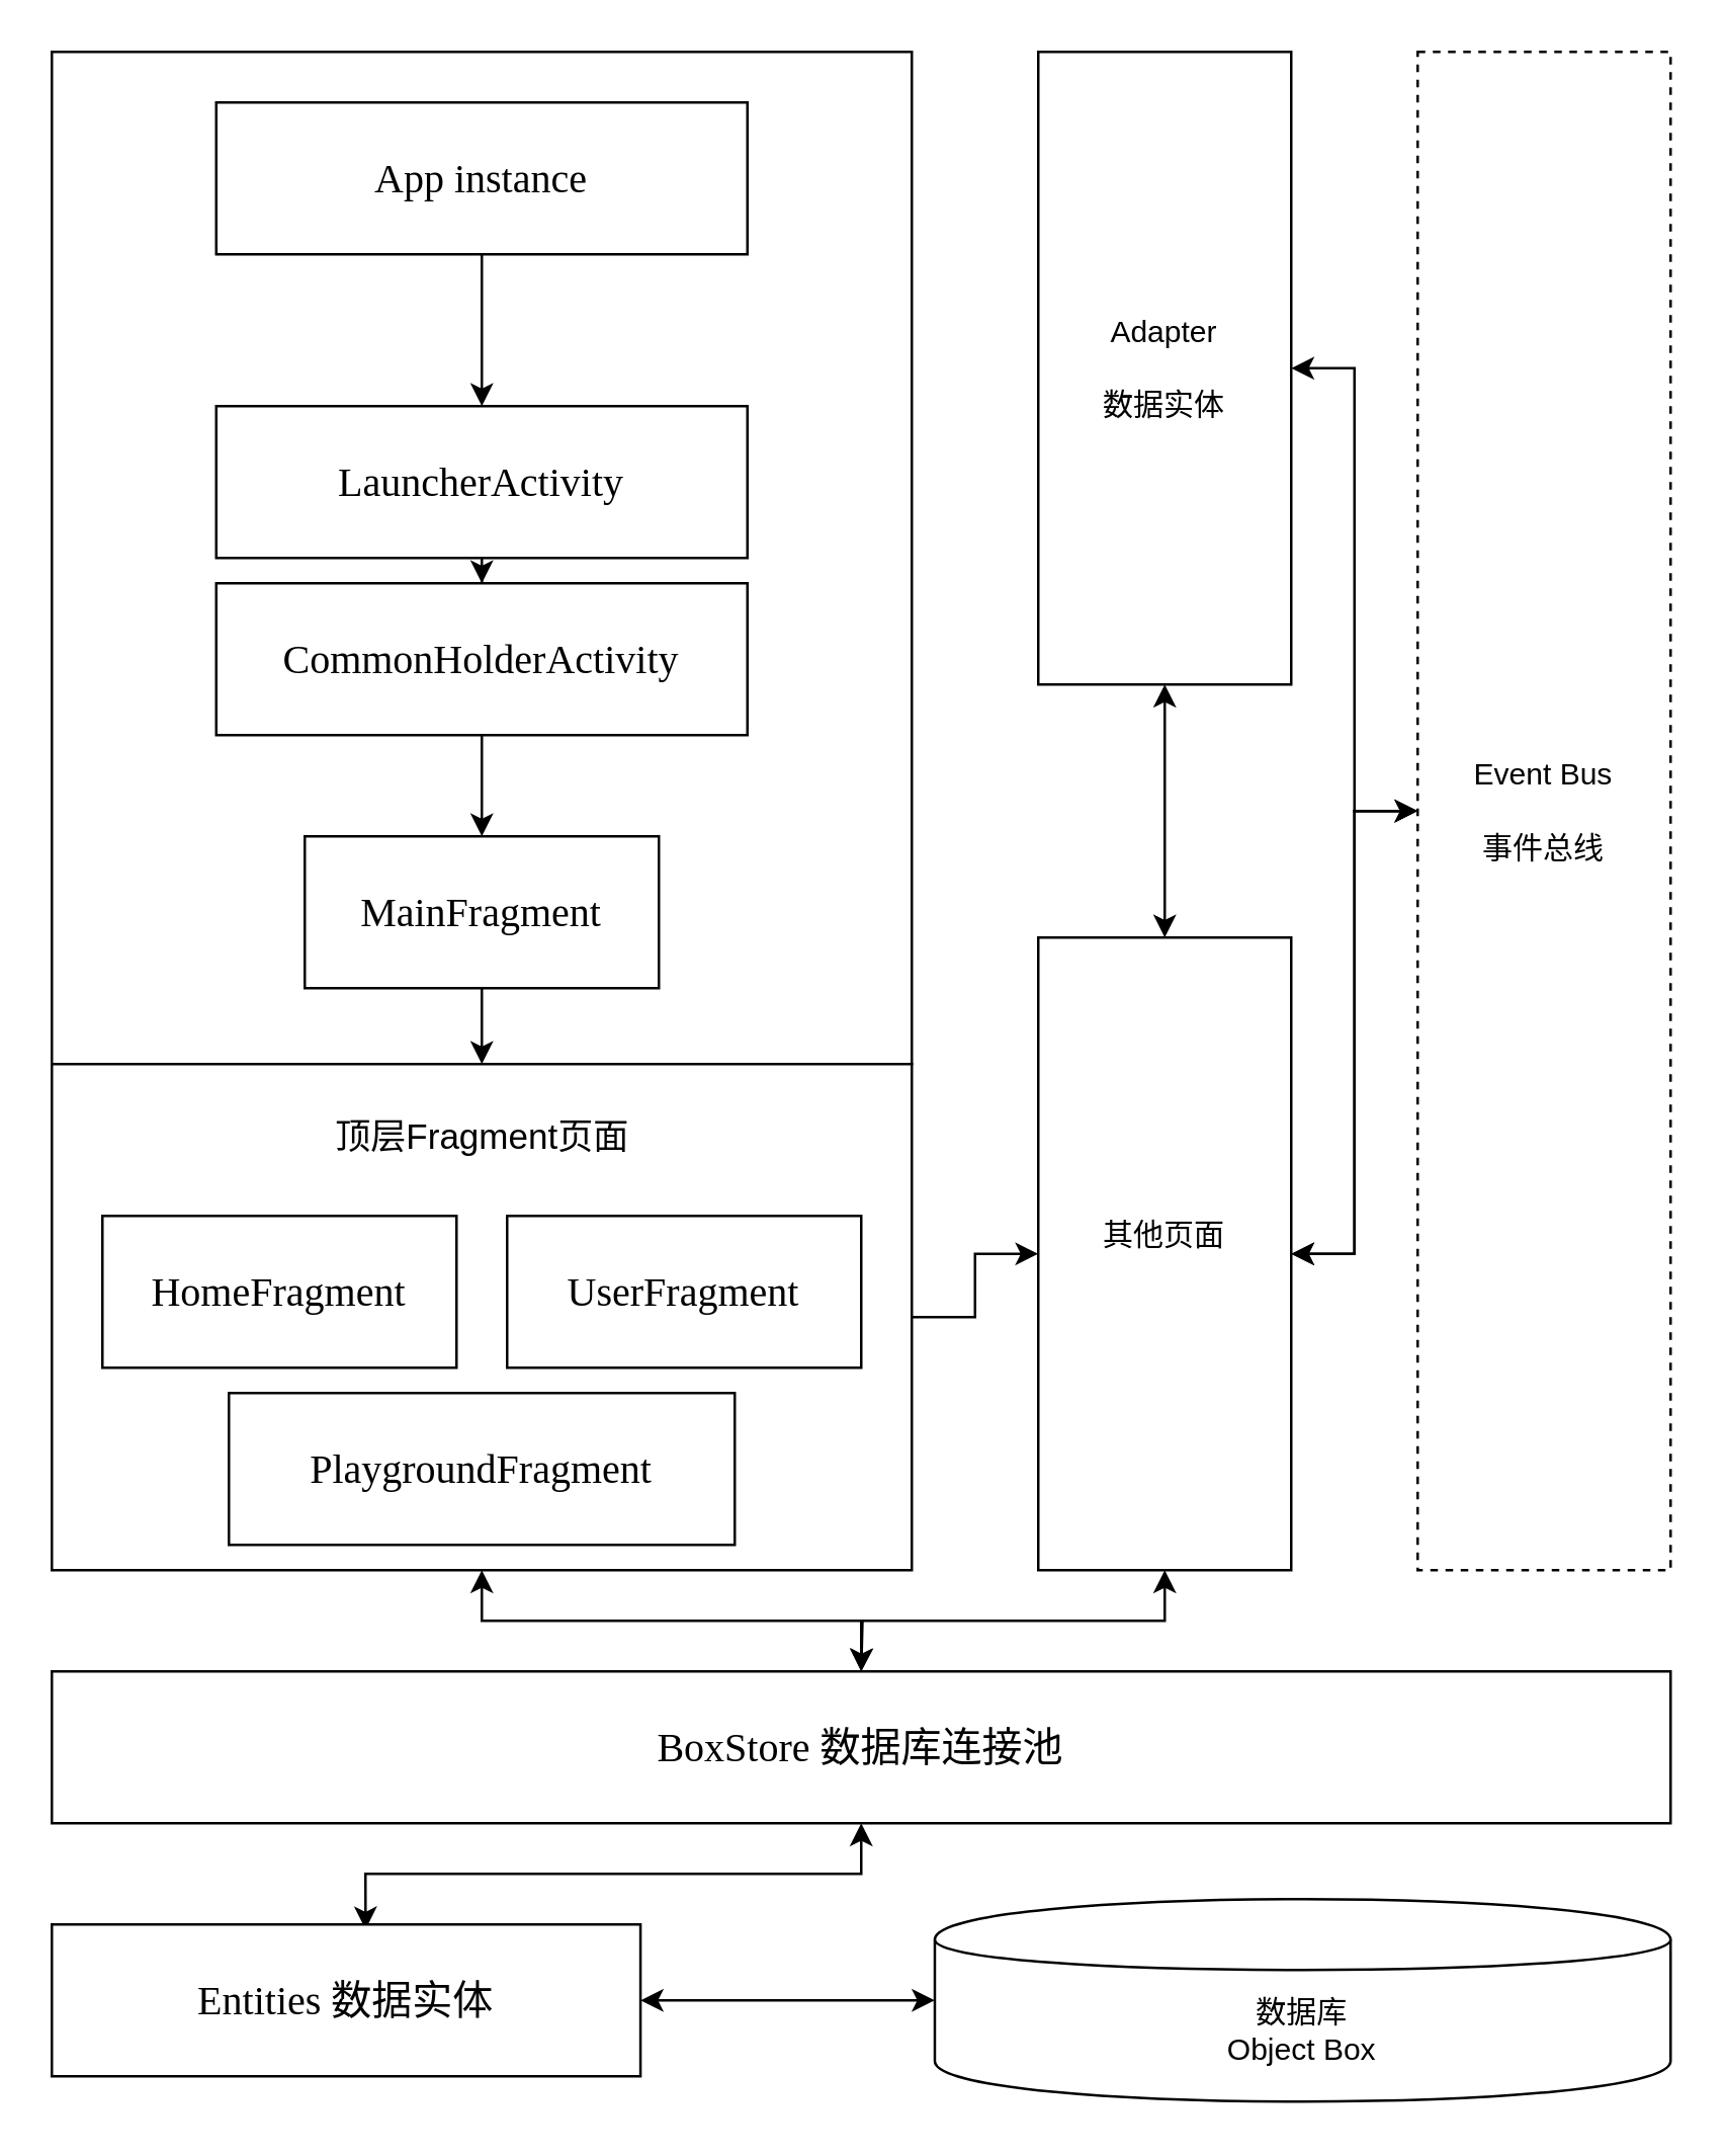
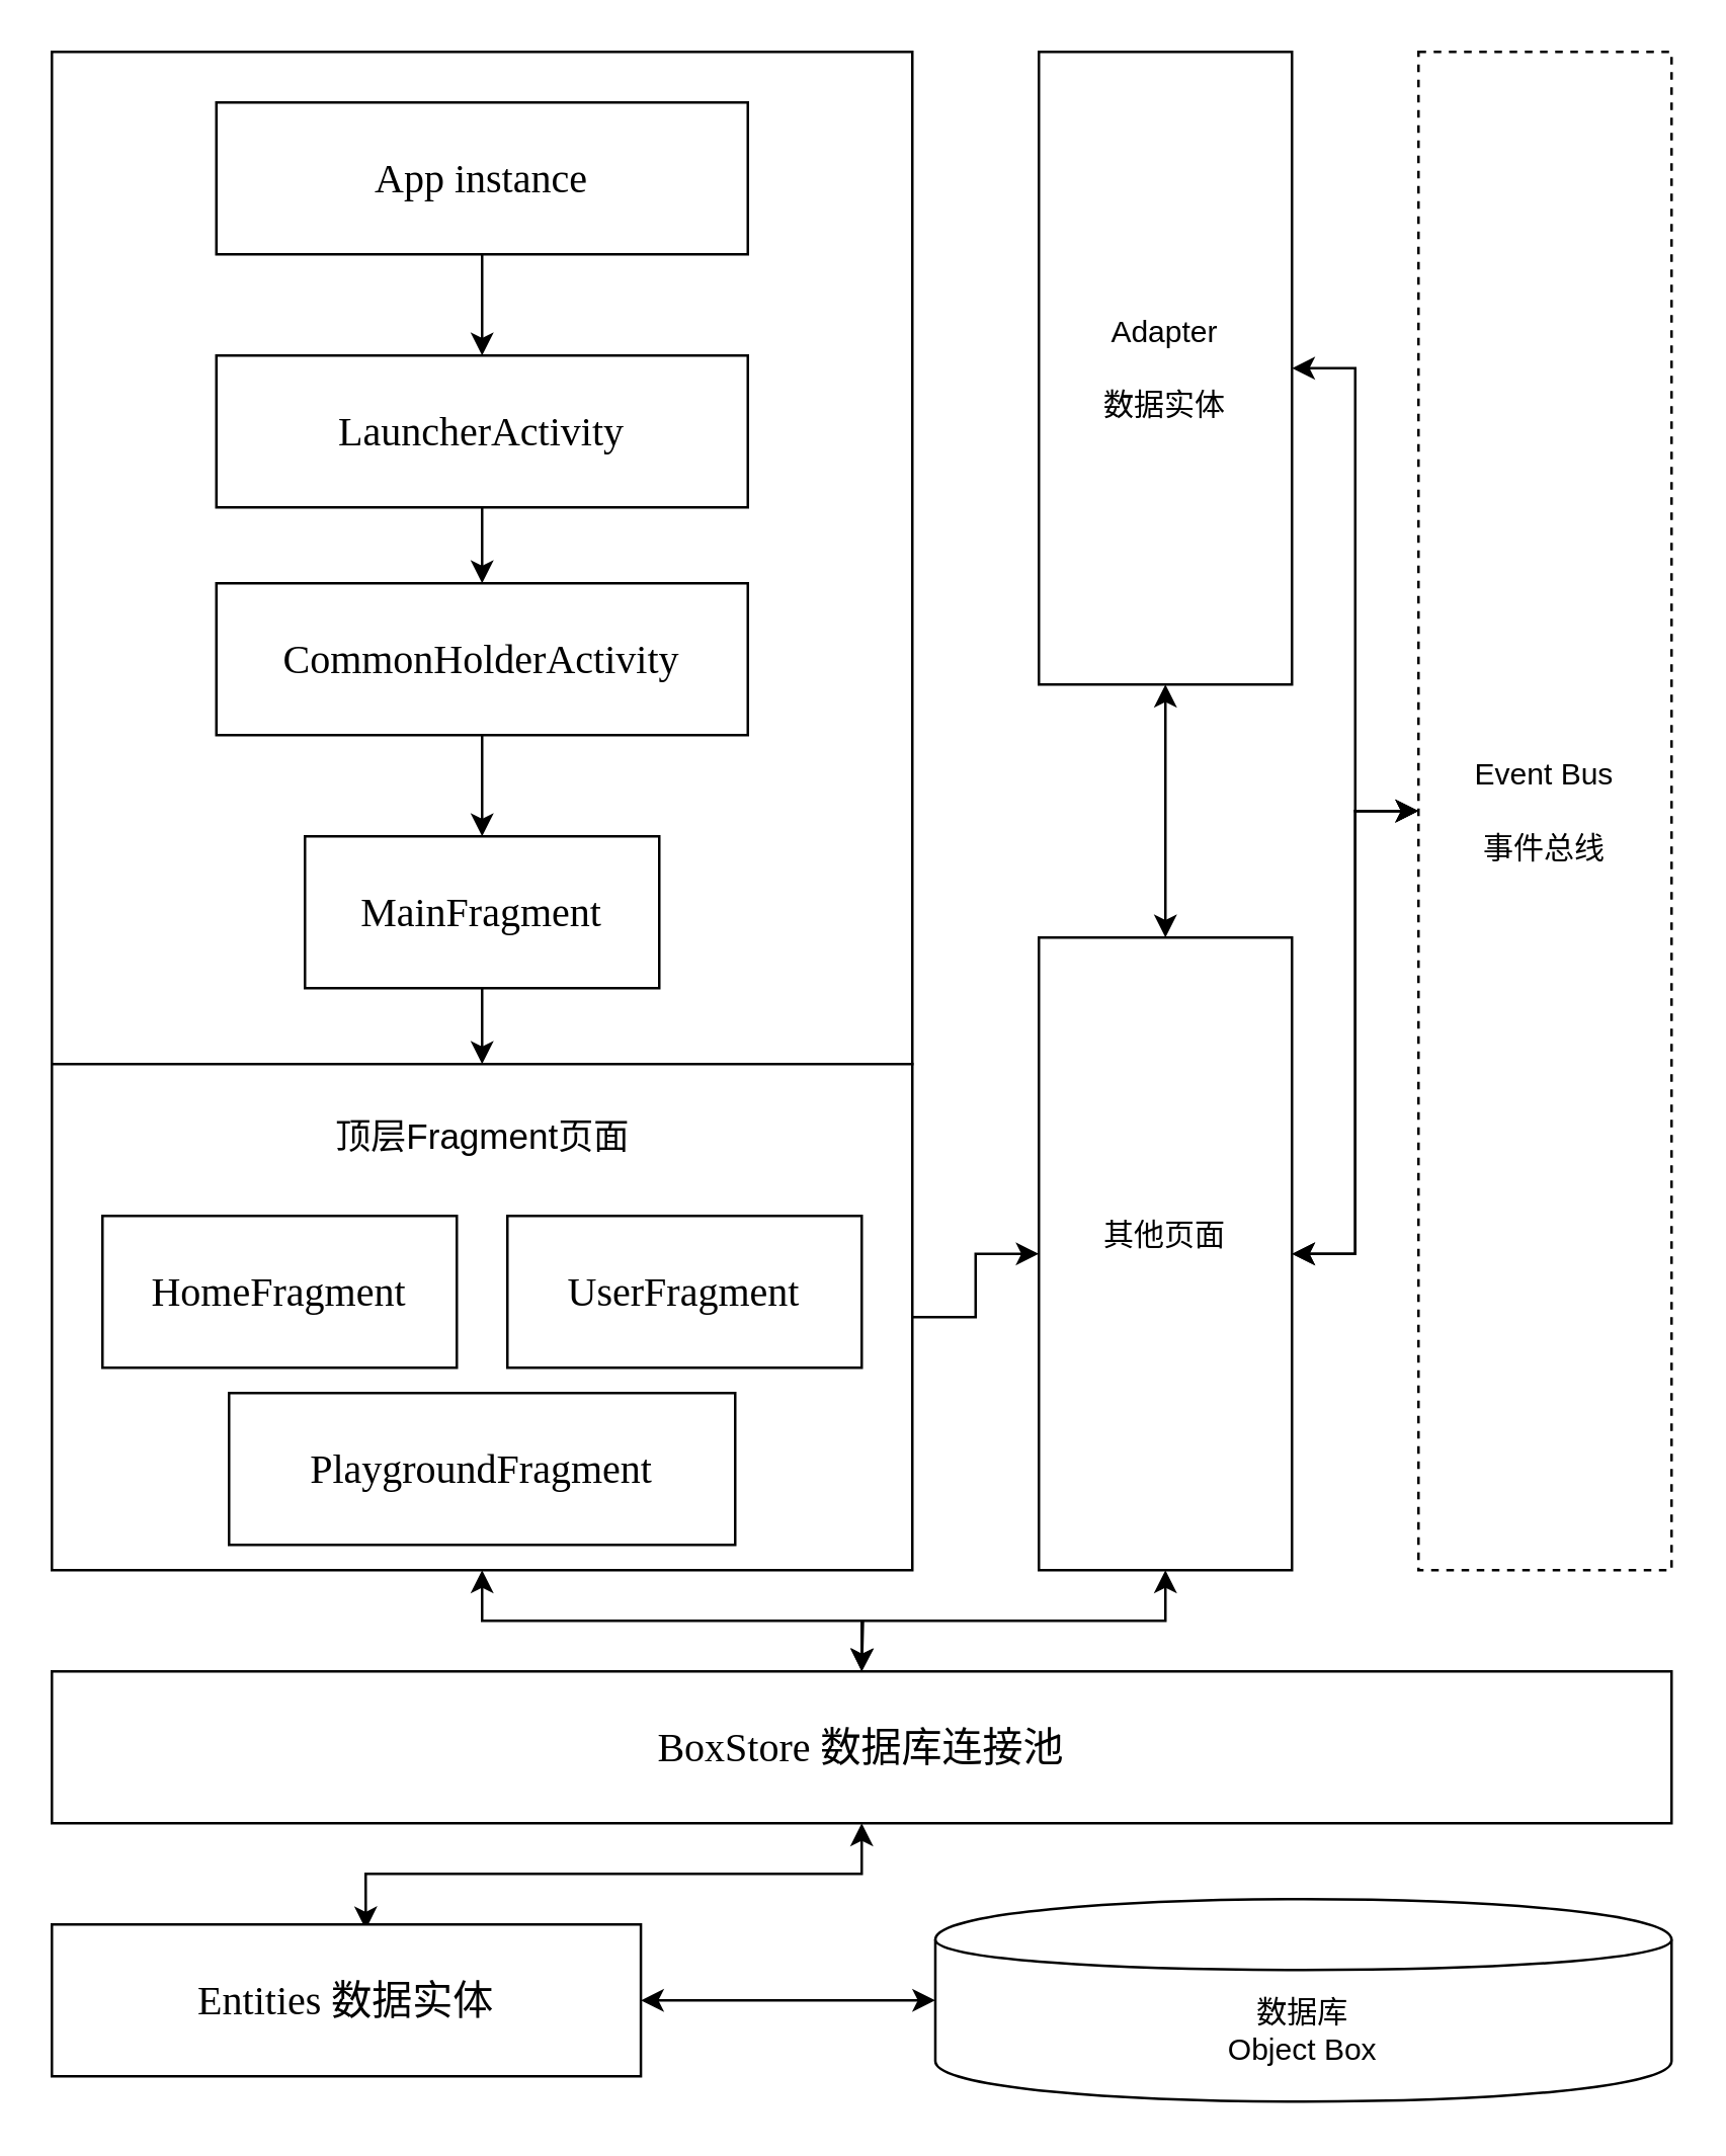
  <mxCell id="0" />
  <mxCell id="1" parent="0" />
  <mxCell id="2" value="" style="rounded=0;whiteSpace=wrap;html=1;" vertex="1" parent="1"><mxGeometry x="20" y="20" width="340" height="400" as="geometry" /></mxCell>
  <mxCell id="3" value="" style="edgeStyle=orthogonalEdgeStyle;rounded=0;orthogonalLoop=1;jettySize=auto;html=1;" edge="1" parent="1" source="4" target="6"><mxGeometry relative="1" as="geometry" /></mxCell>
- <mxCell id="4" value="&lt;pre style=&quot;font-family: &amp;#34;fira code medium&amp;#34; ; font-size: 12pt&quot;&gt;&lt;span&gt;LauncherActivity&lt;/span&gt;&lt;/pre&gt;" style="rounded=0;whiteSpace=wrap;html=1;" vertex="1" parent="1"><mxGeometry x="85" y="160" width="210" height="60" as="geometry" /></mxCell>
+ <mxCell id="4" value="&lt;pre style=&quot;font-family: &amp;#34;fira code medium&amp;#34; ; font-size: 12pt&quot;&gt;&lt;span&gt;LauncherActivity&lt;/span&gt;&lt;/pre&gt;" style="rounded=0;whiteSpace=wrap;html=1;" vertex="1" parent="1"><mxGeometry x="85" y="140" width="210" height="60" as="geometry" /></mxCell>
  <mxCell id="5" style="edgeStyle=orthogonalEdgeStyle;rounded=0;orthogonalLoop=1;jettySize=auto;html=1;exitX=0.5;exitY=1;exitDx=0;exitDy=0;entryX=0.5;entryY=0;entryDx=0;entryDy=0;" edge="1" parent="1" source="6" target="8"><mxGeometry relative="1" as="geometry" /></mxCell>
  <mxCell id="6" value="&lt;pre style=&quot;font-family: &amp;#34;fira code medium&amp;#34; ; font-size: 12pt&quot;&gt;&lt;span&gt;CommonHolderActivity&lt;/span&gt;&lt;/pre&gt;" style="rounded=0;whiteSpace=wrap;html=1;" vertex="1" parent="1"><mxGeometry x="85" y="230" width="210" height="60" as="geometry" /></mxCell>
  <mxCell id="7" value="" style="edgeStyle=orthogonalEdgeStyle;rounded=0;orthogonalLoop=1;jettySize=auto;html=1;" edge="1" parent="1" source="8" target="10"><mxGeometry relative="1" as="geometry" /></mxCell>
  <mxCell id="8" value="&lt;pre style=&quot;font-family: &amp;#34;fira code medium&amp;#34; ; font-size: 12pt&quot;&gt;MainFragment&lt;/pre&gt;" style="rounded=0;whiteSpace=wrap;html=1;" vertex="1" parent="1"><mxGeometry x="120" y="330" width="140" height="60" as="geometry" /></mxCell>
  <mxCell id="9" value="" style="group" vertex="1" connectable="0" parent="1"><mxGeometry x="20" y="420" width="340" height="200" as="geometry" /></mxCell>
  <mxCell id="10" value="" style="rounded=0;whiteSpace=wrap;html=1;" vertex="1" parent="9"><mxGeometry width="340" height="200" as="geometry" /></mxCell>
  <mxCell id="11" value="&lt;pre style=&quot;font-family: &amp;#34;fira code medium&amp;#34; ; font-size: 12pt&quot;&gt;&lt;pre style=&quot;font-family: &amp;#34;fira code medium&amp;#34; ; font-size: 12pt&quot;&gt;&lt;span&gt;HomeFragment&lt;/span&gt;&lt;/pre&gt;&lt;/pre&gt;" style="rounded=0;whiteSpace=wrap;html=1;" vertex="1" parent="9"><mxGeometry x="20" y="60" width="140" height="60" as="geometry" /></mxCell>
  <mxCell id="12" value="&lt;pre style=&quot;font-family: &amp;#34;fira code medium&amp;#34; ; font-size: 12pt&quot;&gt;&lt;pre style=&quot;font-family: &amp;#34;fira code medium&amp;#34; ; font-size: 12pt&quot;&gt;&lt;pre style=&quot;font-family: &amp;#34;fira code medium&amp;#34; ; font-size: 12pt&quot;&gt;&lt;span&gt;UserFragment&lt;/span&gt;&lt;/pre&gt;&lt;/pre&gt;&lt;/pre&gt;" style="rounded=0;whiteSpace=wrap;html=1;" vertex="1" parent="9"><mxGeometry x="180" y="60" width="140" height="60" as="geometry" /></mxCell>
  <mxCell id="13" value="&lt;font style=&quot;font-size: 14px&quot;&gt;顶层Fragment页面&lt;/font&gt;" style="text;html=1;align=center;verticalAlign=middle;resizable=0;points=[];autosize=1;" vertex="1" parent="9"><mxGeometry x="105" y="19" width="130" height="20" as="geometry" /></mxCell>
  <mxCell id="14" value="&lt;pre style=&quot;font-family: &amp;#34;fira code medium&amp;#34; ; font-size: 12pt&quot;&gt;&lt;pre style=&quot;font-family: &amp;#34;fira code medium&amp;#34; ; font-size: 12pt&quot;&gt;&lt;pre style=&quot;font-family: &amp;#34;fira code medium&amp;#34; ; font-size: 12pt&quot;&gt;&lt;pre style=&quot;font-family: &amp;#34;fira code medium&amp;#34; ; font-size: 12pt&quot;&gt;&lt;span&gt;PlaygroundFragment&lt;/span&gt;&lt;/pre&gt;&lt;/pre&gt;&lt;/pre&gt;&lt;/pre&gt;" style="rounded=0;whiteSpace=wrap;html=1;" vertex="1" parent="9"><mxGeometry x="70" y="130" width="200" height="60" as="geometry" /></mxCell>
  <mxCell id="15" value="" style="edgeStyle=orthogonalEdgeStyle;rounded=0;orthogonalLoop=1;jettySize=auto;html=1;" edge="1" parent="1" source="16" target="4"><mxGeometry relative="1" as="geometry" /></mxCell>
  <mxCell id="16" value="&lt;pre style=&quot;font-family: &amp;#34;fira code medium&amp;#34; ; font-size: 12pt&quot;&gt;&lt;span&gt;App instance&lt;/span&gt;&lt;/pre&gt;" style="rounded=0;whiteSpace=wrap;html=1;" vertex="1" parent="1"><mxGeometry x="85" y="40" width="210" height="60" as="geometry" /></mxCell>
  <mxCell id="17" value="" style="edgeStyle=orthogonalEdgeStyle;rounded=0;orthogonalLoop=1;jettySize=auto;html=1;startArrow=classic;startFill=1;" edge="1" parent="1" source="20" target="23"><mxGeometry relative="1" as="geometry" /></mxCell>
  <mxCell id="18" style="edgeStyle=orthogonalEdgeStyle;rounded=0;orthogonalLoop=1;jettySize=auto;html=1;exitX=0.5;exitY=0;exitDx=0;exitDy=0;entryX=0.5;entryY=1;entryDx=0;entryDy=0;startArrow=classic;startFill=1;" edge="1" parent="1" source="20" target="25"><mxGeometry relative="1" as="geometry" /></mxCell>
  <mxCell id="19" style="edgeStyle=orthogonalEdgeStyle;rounded=0;orthogonalLoop=1;jettySize=auto;html=1;exitX=0.5;exitY=1;exitDx=0;exitDy=0;startArrow=classic;startFill=1;" edge="1" parent="1" source="20"><mxGeometry relative="1" as="geometry"><mxPoint x="340" y="660" as="targetPoint" /></mxGeometry></mxCell>
  <mxCell id="20" value="其他页面&lt;br&gt;&lt;br&gt;" style="rounded=0;whiteSpace=wrap;html=1;" vertex="1" parent="1"><mxGeometry x="410" y="370" width="100" height="250" as="geometry" /></mxCell>
  <mxCell id="21" style="edgeStyle=orthogonalEdgeStyle;rounded=0;orthogonalLoop=1;jettySize=auto;html=1;exitX=1;exitY=0.5;exitDx=0;exitDy=0;entryX=0;entryY=0.5;entryDx=0;entryDy=0;startArrow=none;startFill=0;" edge="1" parent="1" source="10" target="20"><mxGeometry relative="1" as="geometry" /></mxCell>
  <mxCell id="22" value="" style="edgeStyle=orthogonalEdgeStyle;rounded=0;orthogonalLoop=1;jettySize=auto;html=1;startArrow=classic;startFill=1;" edge="1" parent="1" source="23" target="20"><mxGeometry relative="1" as="geometry" /></mxCell>
  <mxCell id="23" value="Event Bus&lt;br&gt;&lt;br&gt;事件总线" style="rounded=0;whiteSpace=wrap;html=1;dashed=1;" vertex="1" parent="1"><mxGeometry x="560" y="20" width="100" height="600" as="geometry" /></mxCell>
  <mxCell id="24" style="edgeStyle=orthogonalEdgeStyle;rounded=0;orthogonalLoop=1;jettySize=auto;html=1;exitX=1;exitY=0.5;exitDx=0;exitDy=0;entryX=0;entryY=0.5;entryDx=0;entryDy=0;startArrow=classic;startFill=1;" edge="1" parent="1" source="25" target="23"><mxGeometry relative="1" as="geometry" /></mxCell>
  <mxCell id="25" value="Adapter&lt;br&gt;&lt;br&gt;数据实体" style="rounded=0;whiteSpace=wrap;html=1;" vertex="1" parent="1"><mxGeometry x="410" y="20" width="100" height="250" as="geometry" /></mxCell>
  <mxCell id="26" value="数据库&lt;br&gt;Object Box" style="shape=cylinder;whiteSpace=wrap;html=1;boundedLbl=1;backgroundOutline=1;" vertex="1" parent="1"><mxGeometry x="369.09" y="750" width="290.909" height="80" as="geometry" /></mxCell>
  <mxCell id="27" style="edgeStyle=orthogonalEdgeStyle;rounded=0;orthogonalLoop=1;jettySize=auto;html=1;exitX=0.5;exitY=1;exitDx=0;exitDy=0;entryX=0.533;entryY=0.033;entryDx=0;entryDy=0;entryPerimeter=0;startArrow=classic;startFill=1;" edge="1" parent="1" source="28" target="30"><mxGeometry relative="1" as="geometry" /></mxCell>
  <mxCell id="28" value="&lt;pre style=&quot;font-family: &amp;#34;fira code medium&amp;#34; ; font-size: 12pt&quot;&gt;BoxStore 数据库连接池&lt;/pre&gt;" style="rounded=0;whiteSpace=wrap;html=1;" vertex="1" parent="1"><mxGeometry x="20" y="660" width="640" height="60" as="geometry" /></mxCell>
  <mxCell id="29" style="edgeStyle=orthogonalEdgeStyle;rounded=0;orthogonalLoop=1;jettySize=auto;html=1;exitX=1;exitY=0.5;exitDx=0;exitDy=0;entryX=0;entryY=0.5;entryDx=0;entryDy=0;startArrow=classic;startFill=1;" edge="1" parent="1" source="30" target="26"><mxGeometry relative="1" as="geometry" /></mxCell>
  <mxCell id="30" value="&lt;pre style=&quot;font-family: &amp;#34;fira code medium&amp;#34; ; font-size: 12pt&quot;&gt;&lt;pre style=&quot;font-family: &amp;#34;fira code medium&amp;#34; ; font-size: 12pt&quot;&gt;&lt;span&gt;Entities 数据实体&lt;/span&gt;&lt;/pre&gt;&lt;/pre&gt;" style="rounded=0;whiteSpace=wrap;html=1;" vertex="1" parent="1"><mxGeometry x="20.001" y="760" width="232.727" height="60" as="geometry" /></mxCell>
  <mxCell id="31" style="edgeStyle=orthogonalEdgeStyle;rounded=0;orthogonalLoop=1;jettySize=auto;html=1;exitX=0.5;exitY=1;exitDx=0;exitDy=0;startArrow=classic;startFill=1;" edge="1" parent="1" source="10" target="28"><mxGeometry relative="1" as="geometry" /></mxCell>
